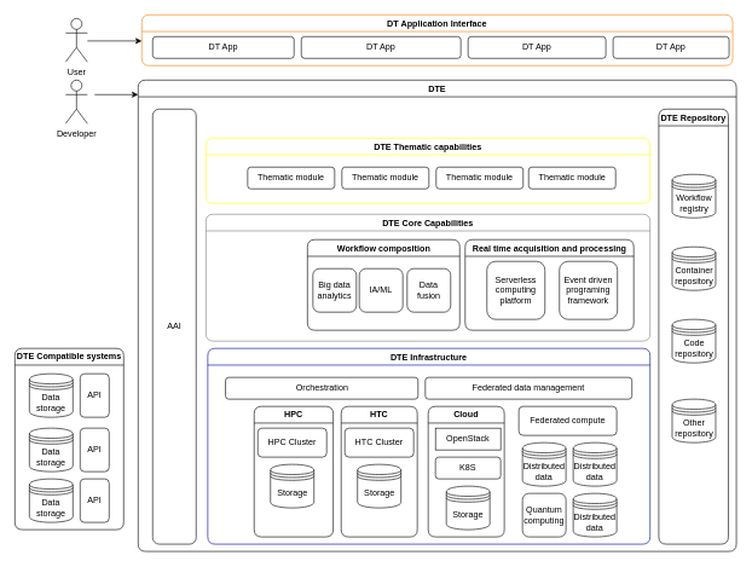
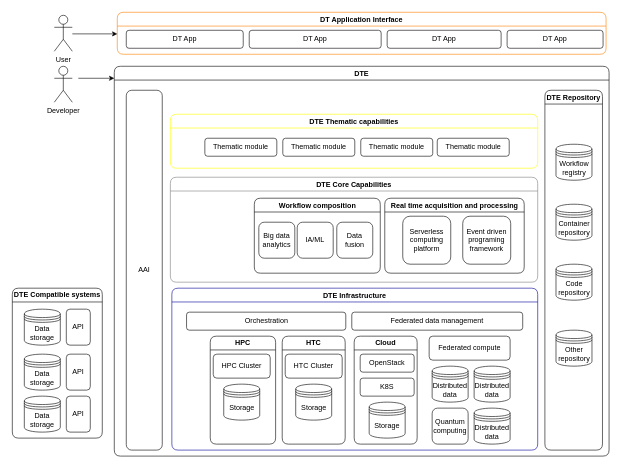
  <mxCell id="0" />
  <mxCell id="1" parent="0" />
  <mxCell id="2" value="DT Application Interface" style="swimlane;whiteSpace=wrap;html=1;strokeColor=#FF8000;rounded=1;" parent="1" vertex="1"><mxGeometry x="195" y="20" width="815" height="70" as="geometry" /></mxCell>
  <mxCell id="3" value="DT App" style="rounded=1;whiteSpace=wrap;html=1;" parent="2" vertex="1"><mxGeometry x="15" y="30" width="195" height="30" as="geometry" /></mxCell>
  <mxCell id="4" value="DT App" style="rounded=1;whiteSpace=wrap;html=1;" parent="2" vertex="1"><mxGeometry x="220" y="30" width="220" height="30" as="geometry" /></mxCell>
  <mxCell id="5" value="DT App" style="rounded=1;whiteSpace=wrap;html=1;" parent="2" vertex="1"><mxGeometry x="450" y="30" width="190" height="30" as="geometry" /></mxCell>
  <mxCell id="6" value="DT App" style="rounded=1;whiteSpace=wrap;html=1;" parent="2" vertex="1"><mxGeometry x="650" y="30" width="160" height="30" as="geometry" /></mxCell>
  <mxCell id="7" value="User" style="shape=umlActor;verticalLabelPosition=bottom;verticalAlign=top;html=1;outlineConnect=0;rounded=1;" parent="1" vertex="1"><mxGeometry x="90" y="25" width="30" height="60" as="geometry" /></mxCell>
  <mxCell id="8" value="" style="endArrow=classic;html=1;rounded=1;entryX=0;entryY=0.5;entryDx=0;entryDy=0;" parent="1" edge="1"><mxGeometry width="50" height="50" relative="1" as="geometry"><mxPoint x="120" y="56" as="sourcePoint" /><mxPoint x="195" y="56" as="targetPoint" /></mxGeometry></mxCell>
  <mxCell id="9" value="DTE" style="swimlane;whiteSpace=wrap;html=1;rounded=1;" parent="1" vertex="1"><mxGeometry x="190" y="110" width="825" height="650" as="geometry" /></mxCell>
  <mxCell id="10" value="DTE Thematic capabilities" style="swimlane;strokeColor=#FFFF00;rounded=1;" parent="9" vertex="1"><mxGeometry x="93.5" y="80" width="612.5" height="90" as="geometry" /></mxCell>
  <mxCell id="11" value="Thematic module" style="rounded=1;whiteSpace=wrap;html=1;" parent="10" vertex="1"><mxGeometry x="57.5" y="40" width="120" height="30" as="geometry" /></mxCell>
  <mxCell id="12" value="Thematic module" style="rounded=1;whiteSpace=wrap;html=1;" parent="10" vertex="1"><mxGeometry x="187.5" y="40" width="120" height="30" as="geometry" /></mxCell>
  <mxCell id="13" value="Thematic module" style="rounded=1;whiteSpace=wrap;html=1;" parent="10" vertex="1"><mxGeometry x="317.5" y="40" width="120" height="30" as="geometry" /></mxCell>
  <mxCell id="14" value="Thematic module" style="rounded=1;whiteSpace=wrap;html=1;" parent="10" vertex="1"><mxGeometry x="445" y="40" width="120" height="30" as="geometry" /></mxCell>
  <mxCell id="15" value="DTE Core Capabilities" style="swimlane;strokeColor=#808080;rounded=1;" parent="9" vertex="1"><mxGeometry x="93.5" y="185" width="612.5" height="175" as="geometry" /></mxCell>
  <mxCell id="16" value="Workflow composition" style="swimlane;whiteSpace=wrap;html=1;rounded=1;" parent="15" vertex="1"><mxGeometry x="140" y="35" width="210" height="125" as="geometry" /></mxCell>
  <mxCell id="17" value="Big data analytics" style="whiteSpace=wrap;html=1;aspect=fixed;rounded=1;" parent="16" vertex="1"><mxGeometry x="7.5" y="40" width="60" height="60" as="geometry" /></mxCell>
  <mxCell id="18" value="IA/ML" style="whiteSpace=wrap;html=1;aspect=fixed;rounded=1;" parent="16" vertex="1"><mxGeometry x="71.5" y="40" width="60" height="60" as="geometry" /></mxCell>
  <mxCell id="19" value="Data fusion" style="whiteSpace=wrap;html=1;aspect=fixed;rounded=1;" parent="16" vertex="1"><mxGeometry x="137.5" y="40" width="60" height="60" as="geometry" /></mxCell>
  <mxCell id="20" value="Real time acquisition and processing" style="swimlane;whiteSpace=wrap;html=1;rounded=1;startSize=23;" parent="15" vertex="1"><mxGeometry x="357.5" y="35" width="232.5" height="125" as="geometry" /></mxCell>
  <mxCell id="21" value="Serverless computing platform" style="whiteSpace=wrap;html=1;aspect=fixed;rounded=1;" parent="20" vertex="1"><mxGeometry x="30" y="30" width="80" height="80" as="geometry" /></mxCell>
  <mxCell id="22" value="Event driven programing framework" style="whiteSpace=wrap;html=1;aspect=fixed;rounded=1;" parent="20" vertex="1"><mxGeometry x="130" y="30" width="80" height="80" as="geometry" /></mxCell>
  <mxCell id="23" value="DTE Infrastructure" style="swimlane;strokeColor=#000099;rounded=1;" parent="9" vertex="1"><mxGeometry x="96" y="370" width="610" height="270" as="geometry" /></mxCell>
  <mxCell id="24" value="HPC" style="swimlane;whiteSpace=wrap;html=1;rounded=1;" parent="23" vertex="1"><mxGeometry x="64" y="80" width="109" height="180" as="geometry" /></mxCell>
  <mxCell id="25" value="Storage" style="shape=datastore;whiteSpace=wrap;html=1;rounded=1;" parent="24" vertex="1"><mxGeometry x="22.5" y="80" width="60" height="60" as="geometry" /></mxCell>
  <mxCell id="26" value="HPC Cluster" style="rounded=1;whiteSpace=wrap;html=1;" parent="24" vertex="1"><mxGeometry x="5" y="30" width="95" height="40" as="geometry" /></mxCell>
  <mxCell id="27" value="Orchestration" style="rounded=1;whiteSpace=wrap;html=1;" parent="23" vertex="1"><mxGeometry x="24.5" y="40" width="265.5" height="30" as="geometry" /></mxCell>
  <mxCell id="28" value="Quantum&lt;br&gt;computing" style="rounded=1;whiteSpace=wrap;html=1;" parent="23" vertex="1"><mxGeometry x="434" y="200" width="60" height="60" as="geometry" /></mxCell>
  <mxCell id="29" value="Distributed data" style="shape=datastore;whiteSpace=wrap;html=1;rounded=1;" parent="23" vertex="1"><mxGeometry x="434" y="130" width="60" height="60" as="geometry" /></mxCell>
  <mxCell id="30" value="Distributed data" style="shape=datastore;whiteSpace=wrap;html=1;rounded=1;" parent="23" vertex="1"><mxGeometry x="504" y="130" width="60" height="60" as="geometry" /></mxCell>
  <mxCell id="31" value="Distributed data" style="shape=datastore;whiteSpace=wrap;html=1;rounded=1;" parent="23" vertex="1"><mxGeometry x="504" y="200" width="60" height="60" as="geometry" /></mxCell>
  <mxCell id="32" value="HTC" style="swimlane;whiteSpace=wrap;html=1;startSize=23;rounded=1;" parent="23" vertex="1"><mxGeometry x="184" y="80" width="105" height="180" as="geometry" /></mxCell>
  <mxCell id="33" value="Storage" style="shape=datastore;whiteSpace=wrap;html=1;rounded=1;" parent="32" vertex="1"><mxGeometry x="22.5" y="80" width="60" height="60" as="geometry" /></mxCell>
  <mxCell id="34" value="HTC Cluster" style="rounded=1;whiteSpace=wrap;html=1;" parent="32" vertex="1"><mxGeometry x="5" y="30" width="95" height="40" as="geometry" /></mxCell>
  <mxCell id="35" value="Cloud" style="swimlane;whiteSpace=wrap;html=1;rounded=1;" parent="23" vertex="1"><mxGeometry x="304" y="80" width="105" height="180" as="geometry" /></mxCell>
  <mxCell id="36" value="Storage" style="shape=datastore;whiteSpace=wrap;html=1;rounded=1;" parent="35" vertex="1"><mxGeometry x="25" y="110" width="60" height="60" as="geometry" /></mxCell>
- <mxCell id="37" value="OpenStack" style="whiteSpace=wrap;html=1;rounded=0;" parent="35" vertex="1"><mxGeometry x="10" y="30" width="90" height="30" as="geometry" /></mxCell>
+ <mxCell id="37" value="OpenStack" style="rounded=1;whiteSpace=wrap;html=1;" parent="35" vertex="1"><mxGeometry x="10" y="30" width="90" height="30" as="geometry" /></mxCell>
  <mxCell id="38" value="K8S" style="rounded=1;whiteSpace=wrap;html=1;" parent="35" vertex="1"><mxGeometry x="10" y="70" width="90" height="30" as="geometry" /></mxCell>
  <mxCell id="39" value="Federated data management" style="rounded=1;whiteSpace=wrap;html=1;" parent="23" vertex="1"><mxGeometry x="300" y="40" width="285" height="30" as="geometry" /></mxCell>
  <mxCell id="40" value="Federated compute" style="rounded=1;whiteSpace=wrap;html=1;" parent="23" vertex="1"><mxGeometry x="429" y="80" width="135" height="40" as="geometry" /></mxCell>
  <mxCell id="41" value="DTE Repository" style="swimlane;rounded=1;" parent="9" vertex="1"><mxGeometry x="718" y="40" width="96" height="600" as="geometry" /></mxCell>
  <mxCell id="42" value="Workflow registry" style="shape=datastore;whiteSpace=wrap;html=1;rounded=1;" parent="41" vertex="1"><mxGeometry x="18.5" y="90" width="60" height="60" as="geometry" /></mxCell>
  <mxCell id="43" value="Container repository" style="shape=datastore;whiteSpace=wrap;html=1;rounded=1;" parent="41" vertex="1"><mxGeometry x="18.5" y="190" width="60" height="60" as="geometry" /></mxCell>
  <mxCell id="44" value="Code repository" style="shape=datastore;whiteSpace=wrap;html=1;rounded=1;" parent="41" vertex="1"><mxGeometry x="18.5" y="290" width="60" height="60" as="geometry" /></mxCell>
  <mxCell id="45" value="Other repository" style="shape=datastore;whiteSpace=wrap;html=1;rounded=1;" parent="41" vertex="1"><mxGeometry x="18.5" y="400" width="60" height="60" as="geometry" /></mxCell>
  <mxCell id="46" value="AAI" style="rounded=1;whiteSpace=wrap;html=1;" parent="9" vertex="1"><mxGeometry x="20" y="40" width="60" height="600" as="geometry" /></mxCell>
  <mxCell id="47" value="DTE Compatible systems" style="swimlane;whiteSpace=wrap;html=1;rounded=1;" parent="1" vertex="1"><mxGeometry x="20" y="480" width="150" height="250" as="geometry" /></mxCell>
  <mxCell id="48" value="API" style="rounded=1;whiteSpace=wrap;html=1;" parent="47" vertex="1"><mxGeometry x="90" y="35" width="40" height="60" as="geometry" /></mxCell>
  <mxCell id="49" value="API" style="rounded=1;whiteSpace=wrap;html=1;" parent="47" vertex="1"><mxGeometry x="90" y="110" width="40" height="60" as="geometry" /></mxCell>
  <mxCell id="50" value="API" style="rounded=1;whiteSpace=wrap;html=1;" parent="47" vertex="1"><mxGeometry x="90" y="180" width="40" height="60" as="geometry" /></mxCell>
  <mxCell id="51" value="Data storage" style="shape=datastore;whiteSpace=wrap;html=1;rounded=1;" parent="47" vertex="1"><mxGeometry x="20" y="35" width="60" height="60" as="geometry" /></mxCell>
  <mxCell id="52" value="Data storage" style="shape=datastore;whiteSpace=wrap;html=1;rounded=1;" parent="47" vertex="1"><mxGeometry x="20" y="110" width="60" height="60" as="geometry" /></mxCell>
  <mxCell id="53" value="Data storage" style="shape=datastore;whiteSpace=wrap;html=1;rounded=1;" parent="47" vertex="1"><mxGeometry x="20" y="180" width="60" height="60" as="geometry" /></mxCell>
  <mxCell id="54" value="Developer" style="shape=umlActor;verticalLabelPosition=bottom;verticalAlign=top;html=1;outlineConnect=0;rounded=1;" parent="1" vertex="1"><mxGeometry x="90" y="110" width="30" height="60" as="geometry" /></mxCell>
  <mxCell id="55" value="" style="endArrow=classic;html=1;rounded=1;" parent="1" edge="1"><mxGeometry width="50" height="50" relative="1" as="geometry"><mxPoint x="130" y="130" as="sourcePoint" /><mxPoint x="190" y="130" as="targetPoint" /></mxGeometry></mxCell>
